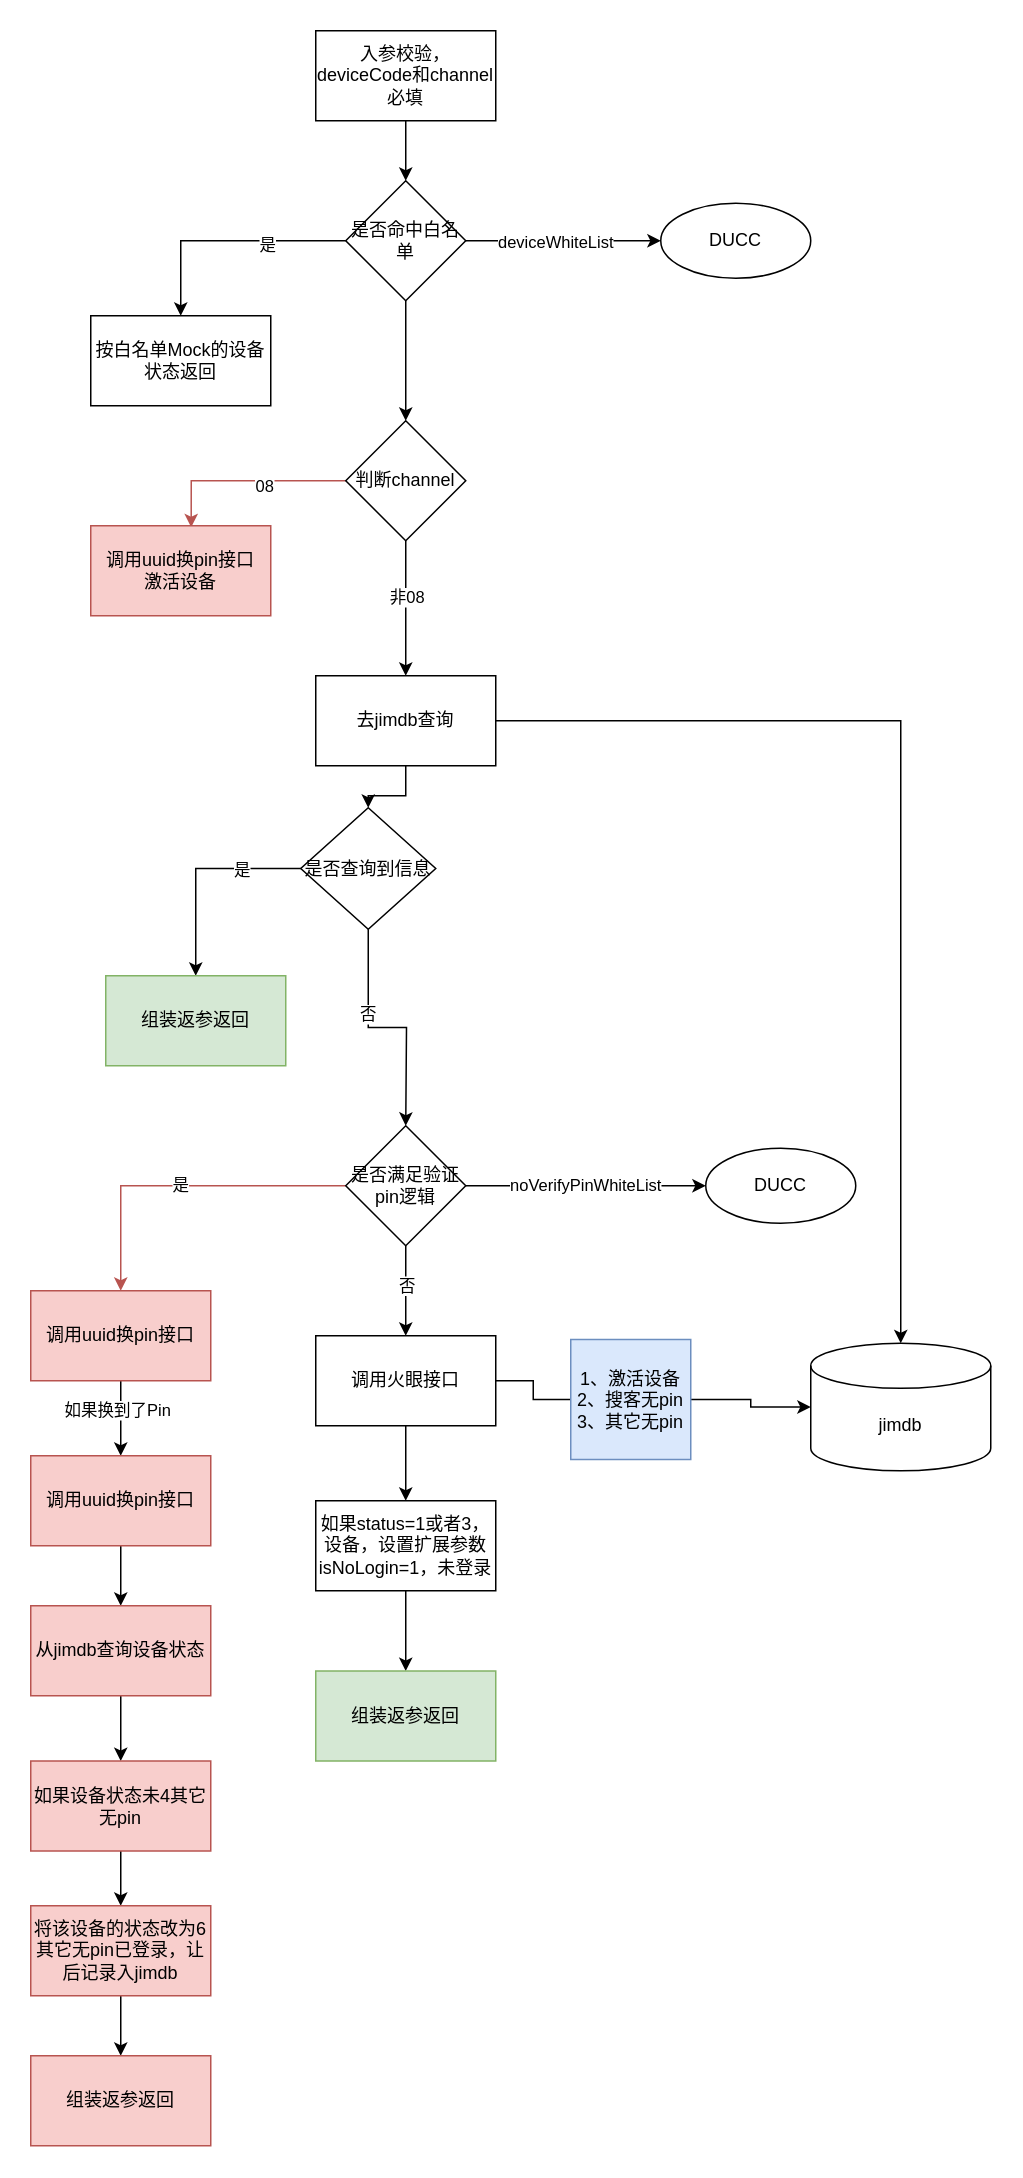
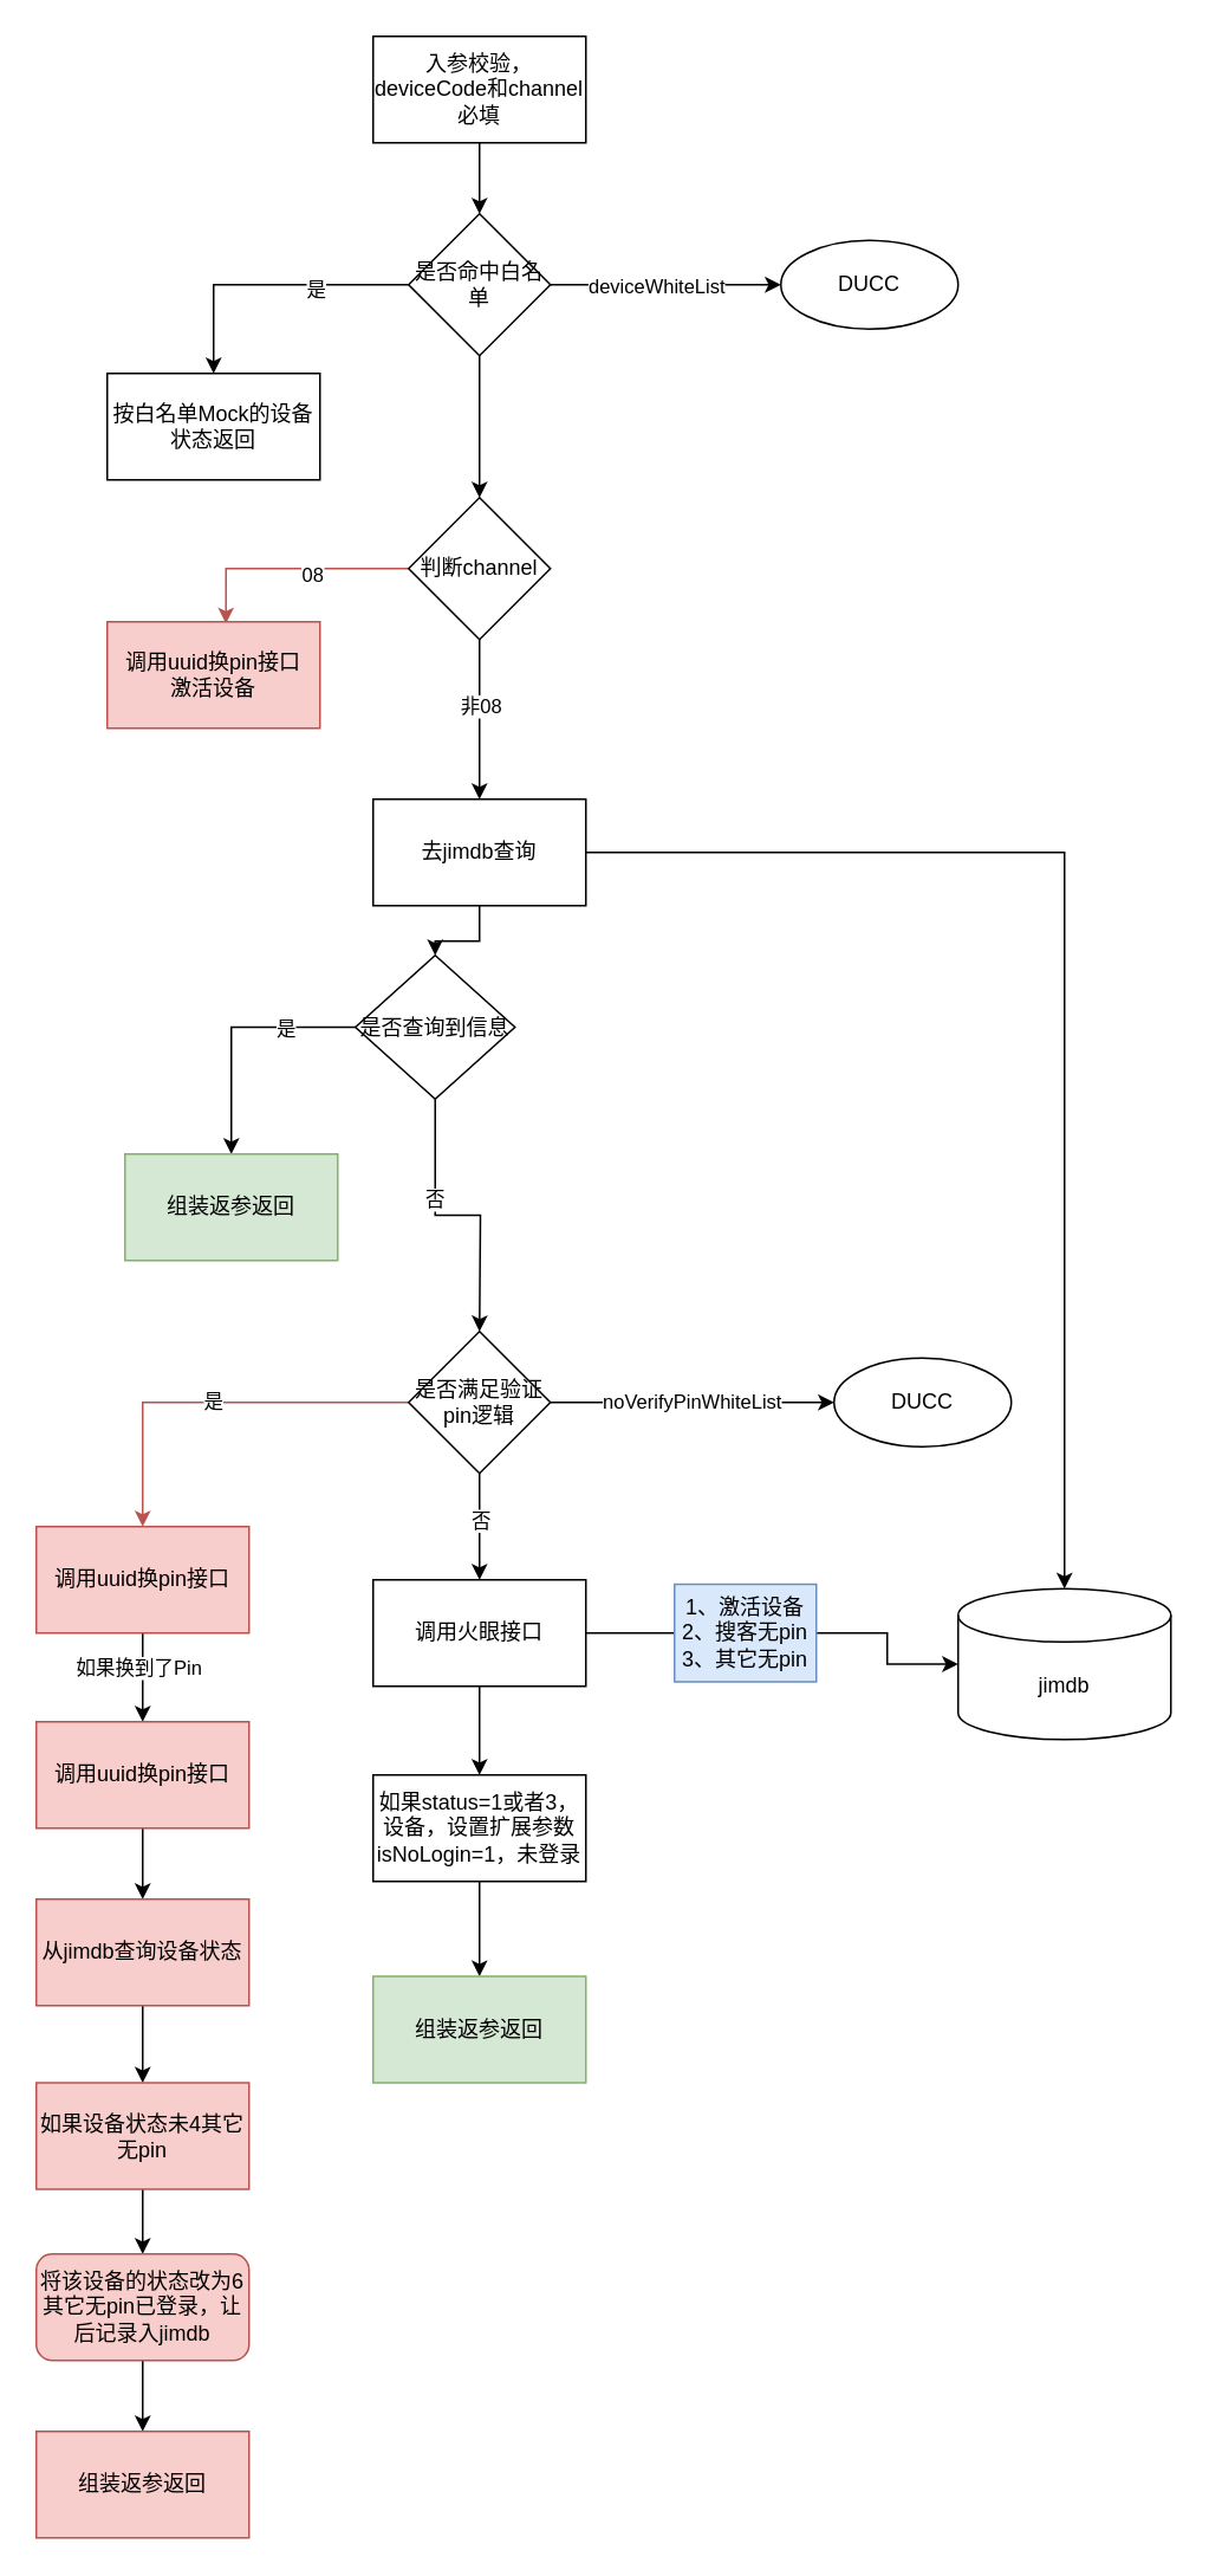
  <mxCell id="0" />
  <mxCell id="1" parent="0" />
  <mxCell id="2" value="" style="edgeStyle=orthogonalEdgeStyle;rounded=0;orthogonalLoop=1;jettySize=auto;html=1;" edge="1" parent="1" source="3" target="9"><mxGeometry relative="1" as="geometry" /></mxCell>
  <mxCell id="3" value="入参校验，deviceCode和channel必填" style="rounded=0;whiteSpace=wrap;html=1;" vertex="1" parent="1"><mxGeometry x="210" y="20" width="120" height="60" as="geometry" /></mxCell>
  <mxCell id="4" style="edgeStyle=orthogonalEdgeStyle;rounded=0;orthogonalLoop=1;jettySize=auto;html=1;entryX=0.5;entryY=0;entryDx=0;entryDy=0;" edge="1" parent="1" source="9" target="10"><mxGeometry relative="1" as="geometry"><mxPoint x="150" y="210" as="targetPoint" /></mxGeometry></mxCell>
  <mxCell id="5" value="是" style="edgeLabel;html=1;align=center;verticalAlign=middle;resizable=0;points=[];" vertex="1" connectable="0" parent="4"><mxGeometry x="-0.341" y="2" relative="1" as="geometry"><mxPoint as="offset" /></mxGeometry></mxCell>
  <mxCell id="6" value="" style="edgeStyle=orthogonalEdgeStyle;rounded=0;orthogonalLoop=1;jettySize=auto;html=1;" edge="1" parent="1" source="9"><mxGeometry relative="1" as="geometry"><mxPoint x="270" y="280" as="targetPoint" /></mxGeometry></mxCell>
  <mxCell id="7" style="edgeStyle=orthogonalEdgeStyle;rounded=0;orthogonalLoop=1;jettySize=auto;html=1;" edge="1" parent="1" source="9"><mxGeometry relative="1" as="geometry"><mxPoint x="440" y="160" as="targetPoint" /></mxGeometry></mxCell>
  <mxCell id="8" value="deviceWhiteList" style="edgeLabel;html=1;align=center;verticalAlign=middle;resizable=0;points=[];" vertex="1" connectable="0" parent="7"><mxGeometry x="0.26" y="3" relative="1" as="geometry"><mxPoint x="-22" y="3" as="offset" /></mxGeometry></mxCell>
  <mxCell id="9" value="是否命中白名单" style="rhombus;whiteSpace=wrap;html=1;rounded=0;" vertex="1" parent="1"><mxGeometry x="230" y="120" width="80" height="80" as="geometry" /></mxCell>
  <mxCell id="10" value="按白名单Mock的设备状态返回" style="rounded=0;whiteSpace=wrap;html=1;" vertex="1" parent="1"><mxGeometry x="60" y="210" width="120" height="60" as="geometry" /></mxCell>
  <mxCell id="11" style="edgeStyle=orthogonalEdgeStyle;rounded=0;orthogonalLoop=1;jettySize=auto;html=1;entryX=0.558;entryY=0.017;entryDx=0;entryDy=0;entryPerimeter=0;fillColor=#f8cecc;strokeColor=#b85450;" edge="1" parent="1" source="15" target="16"><mxGeometry relative="1" as="geometry"><mxPoint x="130" y="420" as="targetPoint" /></mxGeometry></mxCell>
  <mxCell id="12" value="08" style="edgeLabel;html=1;align=center;verticalAlign=middle;resizable=0;points=[];" vertex="1" connectable="0" parent="11"><mxGeometry x="-0.18" y="3" relative="1" as="geometry"><mxPoint as="offset" /></mxGeometry></mxCell>
  <mxCell id="13" style="edgeStyle=orthogonalEdgeStyle;rounded=0;orthogonalLoop=1;jettySize=auto;html=1;" edge="1" parent="1" source="15"><mxGeometry relative="1" as="geometry"><mxPoint x="270" y="450" as="targetPoint" /></mxGeometry></mxCell>
  <mxCell id="14" value="非08" style="edgeLabel;html=1;align=center;verticalAlign=middle;resizable=0;points=[];" vertex="1" connectable="0" parent="13"><mxGeometry x="-0.178" relative="1" as="geometry"><mxPoint as="offset" /></mxGeometry></mxCell>
  <mxCell id="15" value="判断channel" style="rhombus;whiteSpace=wrap;html=1;" vertex="1" parent="1"><mxGeometry x="230" y="280" width="80" height="80" as="geometry" /></mxCell>
  <mxCell id="16" value="调用uuid换pin接口&lt;br&gt;激活设备" style="rounded=0;whiteSpace=wrap;html=1;fillColor=#f8cecc;strokeColor=#b85450;" vertex="1" parent="1"><mxGeometry x="60" y="350" width="120" height="60" as="geometry" /></mxCell>
  <mxCell id="17" style="edgeStyle=orthogonalEdgeStyle;rounded=0;orthogonalLoop=1;jettySize=auto;html=1;" edge="1" parent="1" source="19" target="20"><mxGeometry relative="1" as="geometry"><mxPoint x="380" y="480" as="targetPoint" /></mxGeometry></mxCell>
  <mxCell id="18" value="" style="edgeStyle=orthogonalEdgeStyle;rounded=0;orthogonalLoop=1;jettySize=auto;html=1;" edge="1" parent="1" source="19" target="25"><mxGeometry relative="1" as="geometry" /></mxCell>
  <mxCell id="19" value="去jimdb查询" style="rounded=0;whiteSpace=wrap;html=1;" vertex="1" parent="1"><mxGeometry x="210" y="450" width="120" height="60" as="geometry" /></mxCell>
  <mxCell id="20" value="jimdb" style="shape=cylinder3;whiteSpace=wrap;html=1;boundedLbl=1;backgroundOutline=1;size=15;" vertex="1" parent="1"><mxGeometry x="540" y="895" width="120" height="85" as="geometry" /></mxCell>
  <mxCell id="21" style="edgeStyle=orthogonalEdgeStyle;rounded=0;orthogonalLoop=1;jettySize=auto;html=1;entryX=0.5;entryY=0;entryDx=0;entryDy=0;" edge="1" parent="1" source="25" target="26"><mxGeometry relative="1" as="geometry"><mxPoint x="150" y="650" as="targetPoint" /></mxGeometry></mxCell>
  <mxCell id="22" value="是" style="edgeLabel;html=1;align=center;verticalAlign=middle;resizable=0;points=[];" vertex="1" connectable="0" parent="21"><mxGeometry x="-0.429" y="1" relative="1" as="geometry"><mxPoint as="offset" /></mxGeometry></mxCell>
  <mxCell id="23" style="edgeStyle=orthogonalEdgeStyle;rounded=0;orthogonalLoop=1;jettySize=auto;html=1;" edge="1" parent="1" source="25"><mxGeometry relative="1" as="geometry"><mxPoint x="270" y="750" as="targetPoint" /></mxGeometry></mxCell>
  <mxCell id="24" value="否" style="edgeLabel;html=1;align=center;verticalAlign=middle;resizable=0;points=[];" vertex="1" connectable="0" parent="23"><mxGeometry x="-0.289" y="-1" relative="1" as="geometry"><mxPoint as="offset" /></mxGeometry></mxCell>
  <mxCell id="25" value="是否查询到信息" style="rhombus;whiteSpace=wrap;html=1;" vertex="1" parent="1"><mxGeometry x="200" y="538" width="90" height="81" as="geometry" /></mxCell>
  <mxCell id="26" value="组装返参返回" style="rounded=0;whiteSpace=wrap;html=1;fillColor=#d5e8d4;strokeColor=#82b366;" vertex="1" parent="1"><mxGeometry x="70" y="650" width="120" height="60" as="geometry" /></mxCell>
  <mxCell id="27" value="DUCC" style="ellipse;whiteSpace=wrap;html=1;" vertex="1" parent="1"><mxGeometry x="440" y="135" width="100" height="50" as="geometry" /></mxCell>
  <mxCell id="28" value="&lt;span style=&quot;font-size: 11px;&quot;&gt;noVerifyPinWhiteList&lt;/span&gt;" style="edgeStyle=orthogonalEdgeStyle;rounded=0;orthogonalLoop=1;jettySize=auto;html=1;" edge="1" parent="1" source="32"><mxGeometry relative="1" as="geometry"><mxPoint x="470" y="790" as="targetPoint" /></mxGeometry></mxCell>
  <mxCell id="29" value="是" style="edgeStyle=orthogonalEdgeStyle;rounded=0;orthogonalLoop=1;jettySize=auto;html=1;entryX=0.5;entryY=0;entryDx=0;entryDy=0;fillColor=#f8cecc;strokeColor=#b85450;" edge="1" parent="1" source="32" target="36"><mxGeometry relative="1" as="geometry"><mxPoint x="130" y="870" as="targetPoint" /></mxGeometry></mxCell>
  <mxCell id="30" style="edgeStyle=orthogonalEdgeStyle;rounded=0;orthogonalLoop=1;jettySize=auto;html=1;" edge="1" parent="1" source="32"><mxGeometry relative="1" as="geometry"><mxPoint x="270" y="890" as="targetPoint" /></mxGeometry></mxCell>
  <mxCell id="31" value="否" style="edgeLabel;html=1;align=center;verticalAlign=middle;resizable=0;points=[];" vertex="1" connectable="0" parent="30"><mxGeometry x="-0.133" y="2" relative="1" as="geometry"><mxPoint x="-2" as="offset" /></mxGeometry></mxCell>
  <mxCell id="32" value="是否满足验证pin逻辑" style="rhombus;whiteSpace=wrap;html=1;" vertex="1" parent="1"><mxGeometry x="230" y="750" width="80" height="80" as="geometry" /></mxCell>
  <mxCell id="33" value="DUCC" style="ellipse;whiteSpace=wrap;html=1;" vertex="1" parent="1"><mxGeometry x="470" y="765" width="100" height="50" as="geometry" /></mxCell>
  <mxCell id="34" style="edgeStyle=orthogonalEdgeStyle;rounded=0;orthogonalLoop=1;jettySize=auto;html=1;" edge="1" parent="1" source="36"><mxGeometry relative="1" as="geometry"><mxPoint x="80" y="970" as="targetPoint" /></mxGeometry></mxCell>
  <mxCell id="35" value="如果换到了Pin" style="edgeLabel;html=1;align=center;verticalAlign=middle;resizable=0;points=[];" vertex="1" connectable="0" parent="34"><mxGeometry x="-0.24" y="-3" relative="1" as="geometry"><mxPoint as="offset" /></mxGeometry></mxCell>
  <mxCell id="36" value="调用uuid换pin接口" style="rounded=0;whiteSpace=wrap;html=1;fillColor=#f8cecc;strokeColor=#b85450;" vertex="1" parent="1"><mxGeometry x="20" y="860" width="120" height="60" as="geometry" /></mxCell>
  <mxCell id="37" value="" style="edgeStyle=orthogonalEdgeStyle;rounded=0;orthogonalLoop=1;jettySize=auto;html=1;" edge="1" parent="1" source="38" target="40"><mxGeometry relative="1" as="geometry" /></mxCell>
  <mxCell id="38" value="调用uuid换pin接口" style="rounded=0;whiteSpace=wrap;html=1;fillColor=#f8cecc;strokeColor=#b85450;" vertex="1" parent="1"><mxGeometry x="20" y="970" width="120" height="60" as="geometry" /></mxCell>
  <mxCell id="39" value="" style="edgeStyle=orthogonalEdgeStyle;rounded=0;orthogonalLoop=1;jettySize=auto;html=1;" edge="1" parent="1" source="40" target="42"><mxGeometry relative="1" as="geometry" /></mxCell>
  <mxCell id="40" value="从jimdb查询设备状态" style="rounded=0;whiteSpace=wrap;html=1;fillColor=#f8cecc;strokeColor=#b85450;" vertex="1" parent="1"><mxGeometry x="20" y="1070" width="120" height="60" as="geometry" /></mxCell>
  <mxCell id="41" value="" style="edgeStyle=orthogonalEdgeStyle;rounded=0;orthogonalLoop=1;jettySize=auto;html=1;" edge="1" parent="1" source="42" target="44"><mxGeometry relative="1" as="geometry" /></mxCell>
  <mxCell id="42" value="如果设备状态未4其它无pin" style="rounded=0;whiteSpace=wrap;html=1;fillColor=#f8cecc;strokeColor=#b85450;" vertex="1" parent="1"><mxGeometry x="20" y="1173.5" width="120" height="60" as="geometry" /></mxCell>
  <mxCell id="43" value="" style="edgeStyle=orthogonalEdgeStyle;rounded=0;orthogonalLoop=1;jettySize=auto;html=1;" edge="1" parent="1" source="44" target="45"><mxGeometry relative="1" as="geometry" /></mxCell>
- <mxCell id="44" value="将该设备的状态改为6其它无pin已登录，让后记录入jimdb" style="rounded=0;whiteSpace=wrap;html=1;fillColor=#f8cecc;strokeColor=#b85450;" vertex="1" parent="1"><mxGeometry x="20" y="1270" width="120" height="60" as="geometry" /></mxCell>
+ <mxCell id="44" value="将该设备的状态改为6其它无pin已登录，让后记录入jimdb" style="whiteSpace=wrap;html=1;fillColor=#f8cecc;strokeColor=#b85450;rounded=1;" vertex="1" parent="1"><mxGeometry x="20" y="1270" width="120" height="60" as="geometry" /></mxCell>
  <mxCell id="45" value="组装返参返回" style="rounded=0;whiteSpace=wrap;html=1;fillColor=#f8cecc;strokeColor=#b85450;" vertex="1" parent="1"><mxGeometry x="20" y="1370" width="120" height="60" as="geometry" /></mxCell>
  <mxCell id="46" style="edgeStyle=orthogonalEdgeStyle;rounded=0;orthogonalLoop=1;jettySize=auto;html=1;entryX=0;entryY=0.5;entryDx=0;entryDy=0;entryPerimeter=0;startArrow=none;" edge="1" parent="1" source="50" target="20"><mxGeometry relative="1" as="geometry"><mxPoint x="380" y="920" as="targetPoint" /></mxGeometry></mxCell>
  <mxCell id="47" style="edgeStyle=orthogonalEdgeStyle;rounded=0;orthogonalLoop=1;jettySize=auto;html=1;" edge="1" parent="1" source="48"><mxGeometry relative="1" as="geometry"><mxPoint x="270" y="1000" as="targetPoint" /></mxGeometry></mxCell>
  <mxCell id="48" value="调用火眼接口" style="rounded=0;whiteSpace=wrap;html=1;" vertex="1" parent="1"><mxGeometry x="210" y="890" width="120" height="60" as="geometry" /></mxCell>
  <mxCell id="49" value="" style="edgeStyle=orthogonalEdgeStyle;rounded=0;orthogonalLoop=1;jettySize=auto;html=1;entryX=0;entryY=0.5;entryDx=0;entryDy=0;entryPerimeter=0;endArrow=none;" edge="1" parent="1" source="48" target="50"><mxGeometry relative="1" as="geometry"><mxPoint x="540" y="920" as="targetPoint" /><mxPoint x="330" y="920" as="sourcePoint" /></mxGeometry></mxCell>
- <mxCell id="50" value="1、激活设备&lt;br&gt;2、搜客无pin&lt;br&gt;3、其它无pin" style="text;html=1;strokeColor=#6c8ebf;fillColor=#dae8fc;align=center;verticalAlign=middle;whiteSpace=wrap;rounded=0;" vertex="1" parent="1"><mxGeometry x="380" y="892.5" width="80" height="80" as="geometry" /></mxCell>
+ <mxCell id="50" value="1、激活设备&lt;br&gt;2、搜客无pin&lt;br&gt;3、其它无pin" style="text;html=1;strokeColor=#6c8ebf;fillColor=#dae8fc;align=center;verticalAlign=middle;whiteSpace=wrap;rounded=0;" vertex="1" parent="1"><mxGeometry x="380" y="892.5" width="80" height="55" as="geometry" /></mxCell>
  <mxCell id="51" value="" style="edgeStyle=orthogonalEdgeStyle;rounded=0;orthogonalLoop=1;jettySize=auto;html=1;" edge="1" parent="1" source="52" target="53"><mxGeometry relative="1" as="geometry" /></mxCell>
  <mxCell id="52" value="如果status=1或者3，设备，设置扩展参数isNoLogin=1，未登录" style="rounded=0;whiteSpace=wrap;html=1;" vertex="1" parent="1"><mxGeometry x="210" y="1000" width="120" height="60" as="geometry" /></mxCell>
  <mxCell id="53" value="组装返参返回" style="rounded=0;whiteSpace=wrap;html=1;fillColor=#d5e8d4;strokeColor=#82b366;" vertex="1" parent="1"><mxGeometry x="210" y="1113.5" width="120" height="60" as="geometry" /></mxCell>
